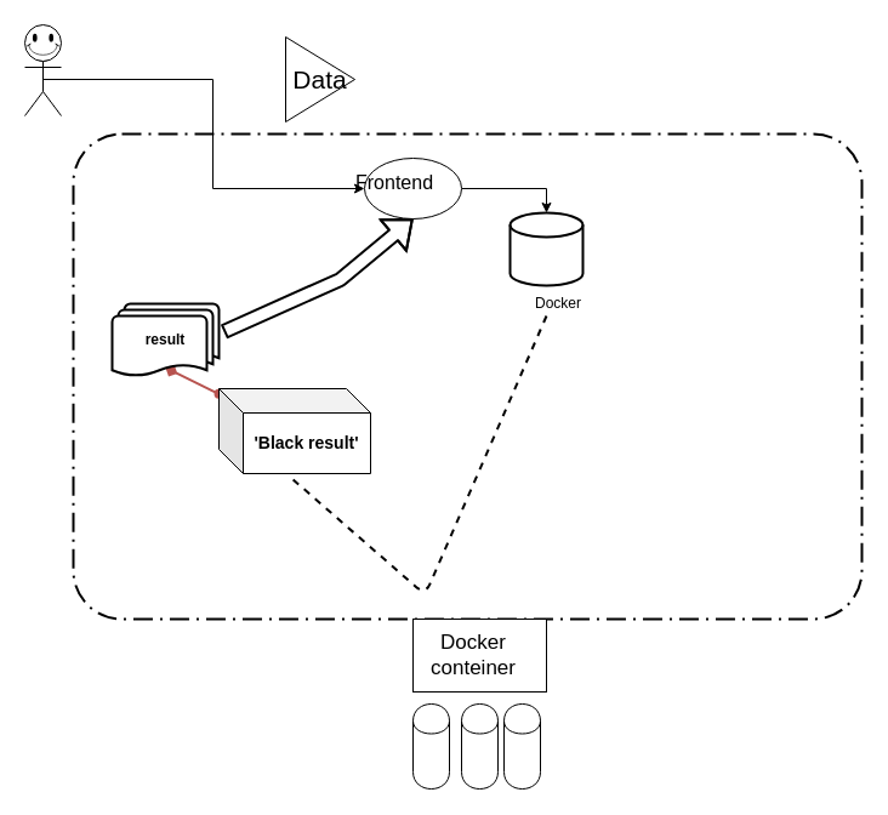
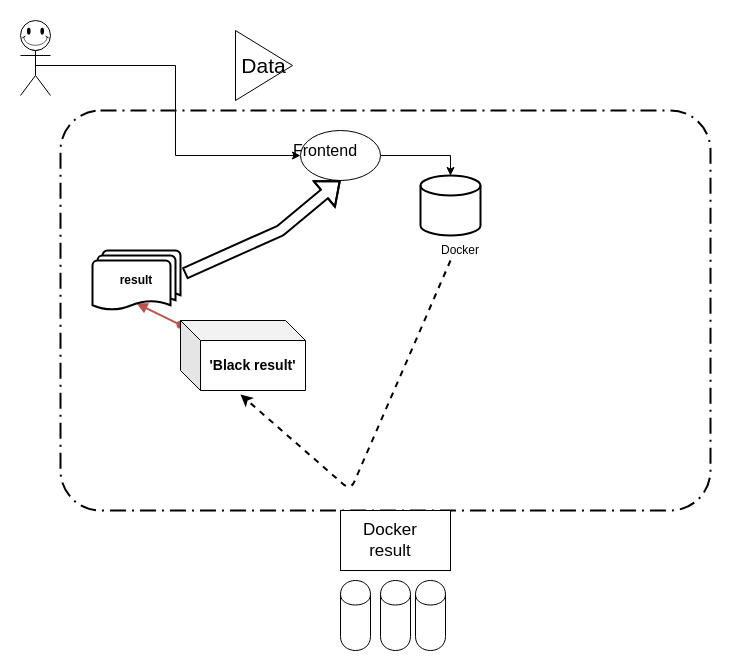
  <mxCell id="0" />
  <mxCell id="1" parent="0" />
  <mxCell id="2" value="" style="rounded=1;arcSize=10;dashed=1;strokeColor=#000000;fillColor=none;gradientColor=none;dashPattern=8 3 1 3;strokeWidth=2;" vertex="1" parent="1"><mxGeometry x="60" y="110" width="650" height="400" as="geometry" /></mxCell>
  <mxCell id="3" style="edgeStyle=orthogonalEdgeStyle;rounded=0;orthogonalLoop=1;jettySize=auto;html=1;exitX=0.5;exitY=0.5;exitDx=0;exitDy=0;exitPerimeter=0;entryX=0;entryY=0.5;entryDx=0;entryDy=0;" edge="1" parent="1" source="4" target="6"><mxGeometry relative="1" as="geometry" /></mxCell>
  <mxCell id="4" value="" style="shape=umlActor;verticalLabelPosition=bottom;labelBackgroundColor=#ffffff;verticalAlign=top;html=1;outlineConnect=0;" vertex="1" parent="1"><mxGeometry x="20" y="35" width="30" height="60" as="geometry" /></mxCell>
  <mxCell id="5" style="edgeStyle=orthogonalEdgeStyle;rounded=0;orthogonalLoop=1;jettySize=auto;html=1;exitX=1;exitY=0.5;exitDx=0;exitDy=0;entryX=0.5;entryY=0;entryDx=0;entryDy=0;entryPerimeter=0;" edge="1" parent="1" source="6" target="8"><mxGeometry relative="1" as="geometry" /></mxCell>
  <mxCell id="6" value="" style="ellipse;whiteSpace=wrap;html=1;" vertex="1" parent="1"><mxGeometry x="300" y="130" width="80" height="50" as="geometry" /></mxCell>
  <mxCell id="7" value="" style="shape=cylinder;whiteSpace=wrap;html=1;boundedLbl=1;backgroundOutline=1;" vertex="1" parent="1"><mxGeometry x="415" y="580" width="30" height="70" as="geometry" /></mxCell>
  <mxCell id="8" value="" style="strokeWidth=2;html=1;shape=mxgraph.flowchart.database;whiteSpace=wrap;" vertex="1" parent="1"><mxGeometry x="420" y="175" width="60" height="60" as="geometry" /></mxCell>
  <mxCell id="9" value="" style="shape=cylinder;whiteSpace=wrap;html=1;boundedLbl=1;backgroundOutline=1;" vertex="1" parent="1"><mxGeometry x="380" y="580" width="30" height="70" as="geometry" /></mxCell>
  <mxCell id="10" value="" style="shape=cylinder;whiteSpace=wrap;html=1;boundedLbl=1;backgroundOutline=1;" vertex="1" parent="1"><mxGeometry x="340" y="580" width="30" height="70" as="geometry" /></mxCell>
  <mxCell id="11" value="" style="rounded=0;whiteSpace=wrap;html=1;" vertex="1" parent="1"><mxGeometry x="340" y="510" width="110" height="60" as="geometry" /></mxCell>
- <mxCell id="12" value="&lt;font style=&quot;font-size: 17px&quot;&gt;Docker conteiner&lt;/font&gt;" style="text;html=1;strokeColor=none;fillColor=none;align=center;verticalAlign=middle;whiteSpace=wrap;rounded=0;" vertex="1" parent="1"><mxGeometry x="355" y="520" width="70" height="40" as="geometry" /></mxCell>
+ <mxCell id="12" value="&lt;font style=&quot;font-size: 17px&quot;&gt;Docker result&lt;/font&gt;" style="text;html=1;strokeColor=none;fillColor=none;align=center;verticalAlign=middle;whiteSpace=wrap;rounded=0;" vertex="1" parent="1"><mxGeometry x="355" y="520" width="70" height="40" as="geometry" /></mxCell>
  <mxCell id="13" value="Docker" style="text;html=1;strokeColor=none;fillColor=none;align=center;verticalAlign=middle;whiteSpace=wrap;rounded=0;" vertex="1" parent="1"><mxGeometry x="440" y="240" width="40" height="20" as="geometry" /></mxCell>
  <mxCell id="14" value="&lt;font style=&quot;font-size: 16px&quot;&gt;Frontend&lt;/font&gt;" style="text;html=1;strokeColor=none;fillColor=none;align=center;verticalAlign=middle;whiteSpace=wrap;rounded=0;" vertex="1" parent="1"><mxGeometry x="305" y="140" width="40" height="20" as="geometry" /></mxCell>
  <mxCell id="15" value="&lt;font style=&quot;font-size: 21px&quot;&gt;Data&lt;/font&gt;" style="triangle;whiteSpace=wrap;html=1;" vertex="1" parent="1"><mxGeometry x="235" y="30" width="57" height="70" as="geometry" /></mxCell>
  <mxCell id="16" value="" style="verticalLabelPosition=bottom;verticalAlign=top;html=1;shape=mxgraph.basic.smiley" vertex="1" parent="1"><mxGeometry x="20" y="20" width="30" height="30" as="geometry" /></mxCell>
- <mxCell id="17" style="edgeStyle=none;rounded=0;orthogonalLoop=1;jettySize=auto;html=1;entryX=0.5;entryY=0.88;entryDx=0;entryDy=0;entryPerimeter=0;startArrow=oval;startFill=1;endArrow=diamond;endFill=1;strokeColor=#b85450;strokeWidth=2;fillColor=#f8cecc;" edge="1" parent="1" source="18" target="21"><mxGeometry relative="1" as="geometry" /></mxCell>
+ <mxCell id="17" style="edgeStyle=none;rounded=0;orthogonalLoop=1;jettySize=auto;html=1;entryX=0.5;entryY=0.88;entryDx=0;entryDy=0;entryPerimeter=0;startArrow=oval;startFill=1;endArrow=block;endFill=1;strokeColor=#b85450;strokeWidth=2;fillColor=#f8cecc;" edge="1" parent="1" source="18" target="21"><mxGeometry relative="1" as="geometry" /></mxCell>
  <mxCell id="18" value="&lt;font style=&quot;font-size: 14px&quot;&gt;&lt;b&gt;'Black result'&lt;/b&gt;&lt;/font&gt;" style="shape=cube;whiteSpace=wrap;html=1;boundedLbl=1;backgroundOutline=1;darkOpacity=0.05;darkOpacity2=0.1;" vertex="1" parent="1"><mxGeometry x="180" y="320" width="125" height="70" as="geometry" /></mxCell>
  <mxCell id="19" value="" style="shape=flexArrow;endArrow=classic;html=1;strokeColor=#000000;strokeWidth=2;exitX=1.045;exitY=0.383;exitDx=0;exitDy=0;entryX=0.5;entryY=1;entryDx=0;entryDy=0;exitPerimeter=0;" edge="1" parent="1" source="21" target="6"><mxGeometry width="50" height="50" relative="1" as="geometry"><mxPoint x="380" y="430" as="sourcePoint" /><mxPoint x="430" y="380" as="targetPoint" /><Array as="points"><mxPoint x="280" y="230" /></Array></mxGeometry></mxCell>
- <mxCell id="20" value="" style="endArrow=none;html=1;strokeColor=#000000;strokeWidth=2;exitX=0.25;exitY=1;exitDx=0;exitDy=0;entryX=0.48;entryY=1.057;entryDx=0;entryDy=0;entryPerimeter=0;dashed=1;" edge="1" parent="1" source="13" target="18"><mxGeometry width="50" height="50" relative="1" as="geometry"><mxPoint x="670" y="270" as="sourcePoint" /><mxPoint x="660" y="220" as="targetPoint" /><Array as="points"><mxPoint x="350" y="490" /></Array></mxGeometry></mxCell>
+ <mxCell id="20" value="" style="endArrow=classic;html=1;strokeColor=#000000;strokeWidth=2;exitX=0.25;exitY=1;exitDx=0;exitDy=0;entryX=0.48;entryY=1.057;entryDx=0;entryDy=0;entryPerimeter=0;dashed=1;" edge="1" parent="1" source="13" target="18"><mxGeometry width="50" height="50" relative="1" as="geometry"><mxPoint x="670" y="270" as="sourcePoint" /><mxPoint x="660" y="220" as="targetPoint" /><Array as="points"><mxPoint x="350" y="490" /></Array></mxGeometry></mxCell>
  <mxCell id="21" value="&lt;b&gt;result&lt;/b&gt;" style="strokeWidth=2;html=1;shape=mxgraph.flowchart.multi-document;whiteSpace=wrap;" vertex="1" parent="1"><mxGeometry x="92" y="250" width="88" height="60" as="geometry" /></mxCell>
